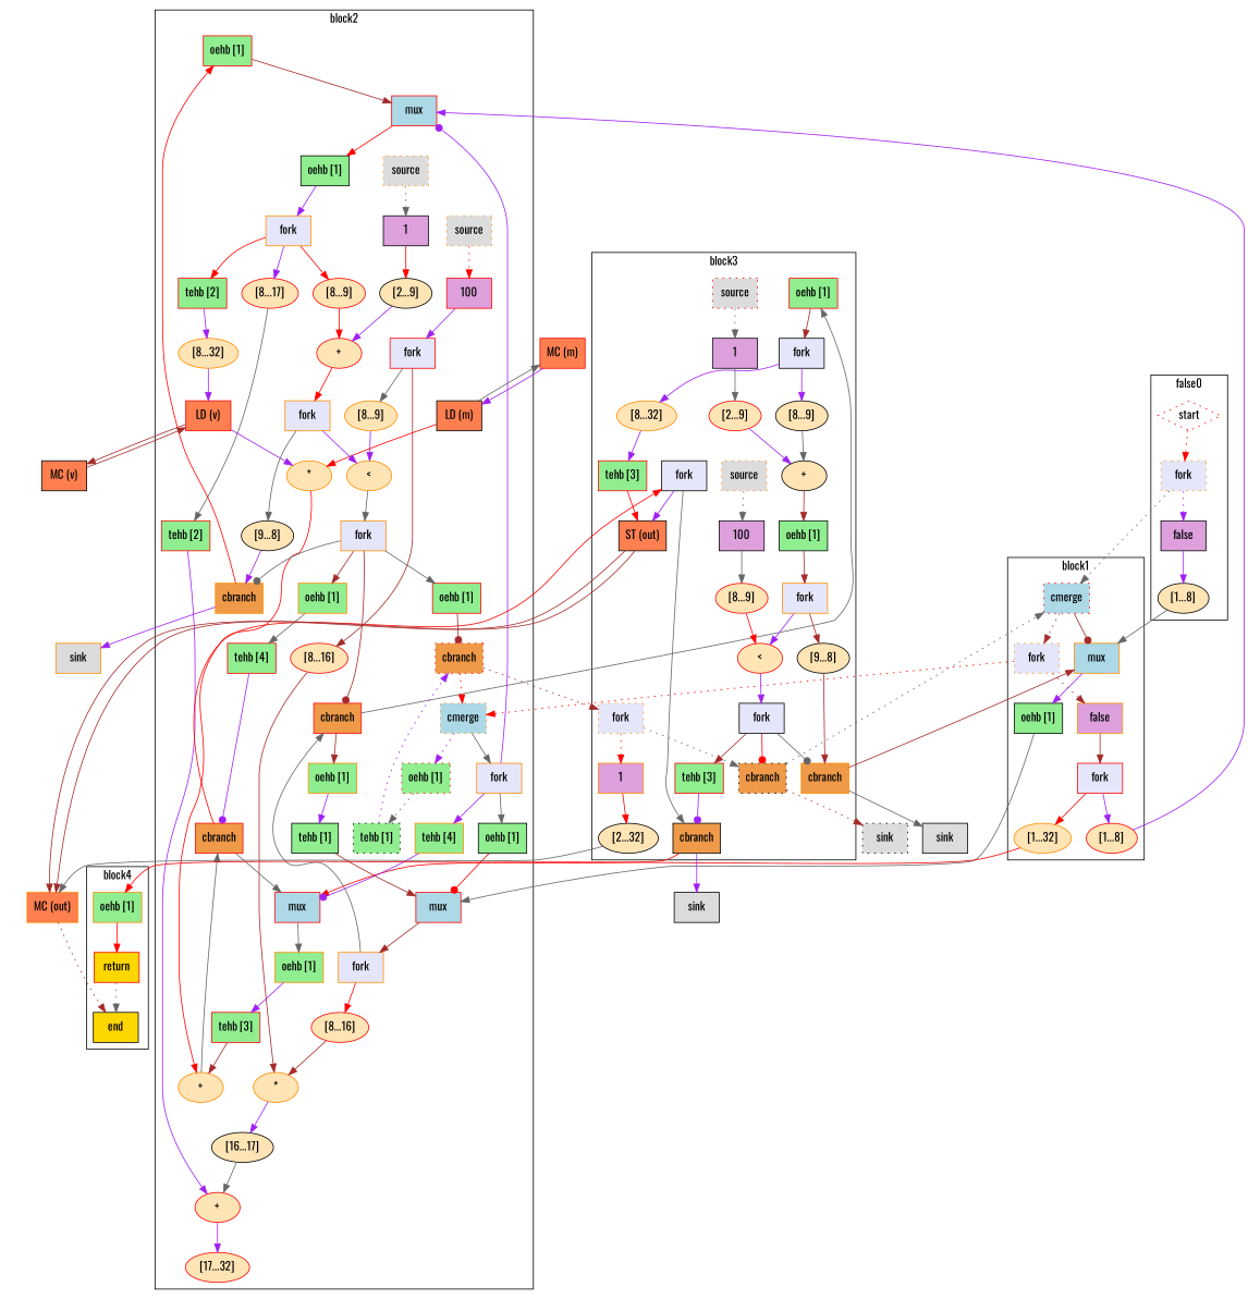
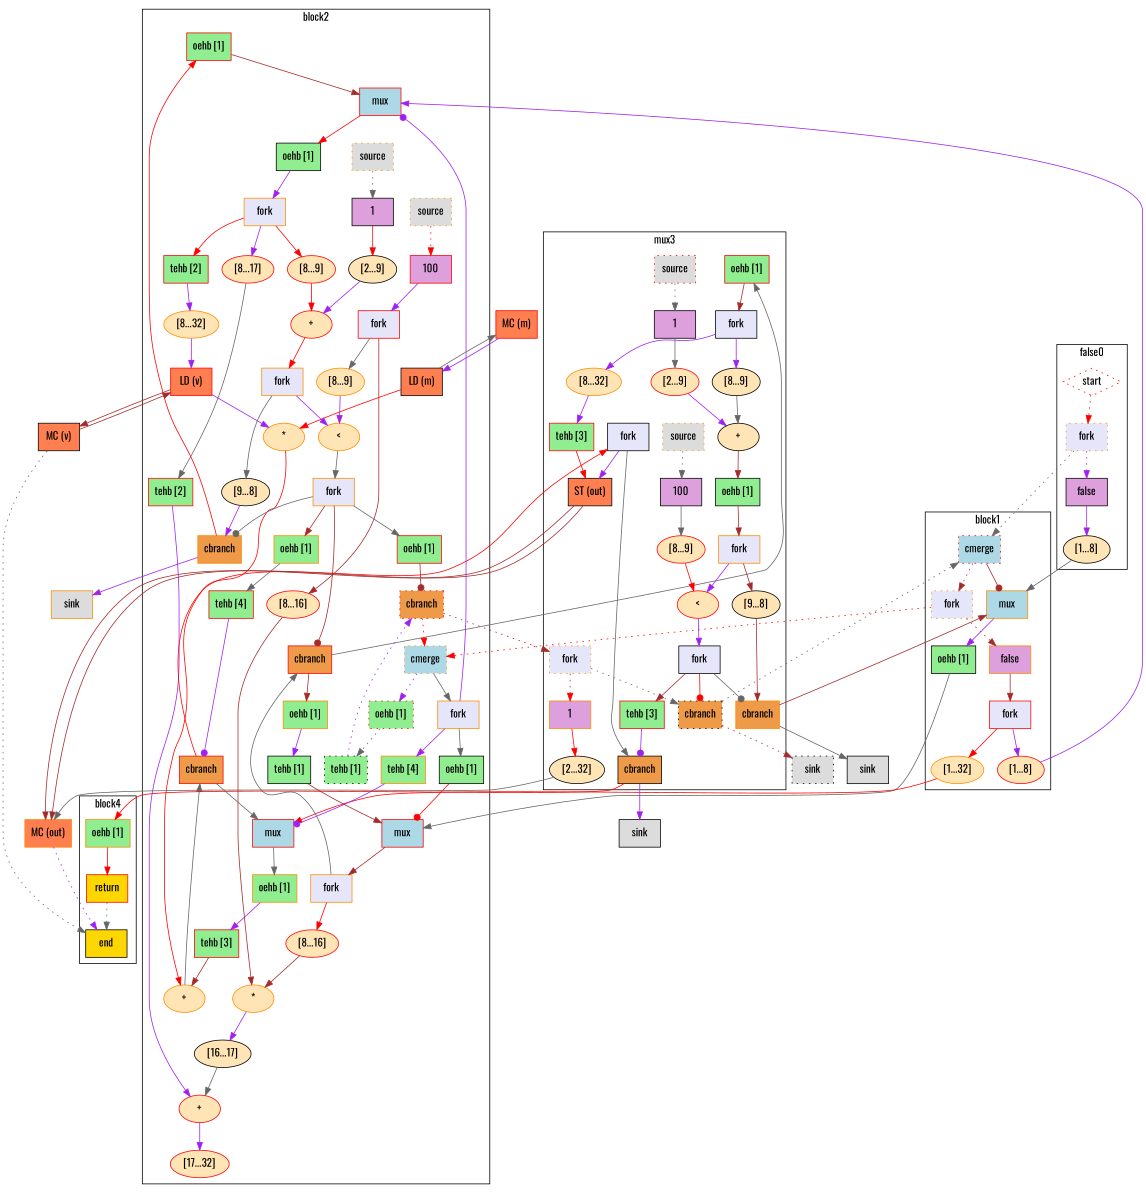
  digraph {
    compound=true
    fontname=Oswald
    splines=spline
    node [color=red fontname=Oswald mlir_op="arith.extsi" shape=box style=filled fillcolor=moccasin]
    edge [arrowhead=normal arrowtail=none color=purple dir=both fontname=Oswald style=solid]
    n1 [label=start mlir_op="handshake.func" shape=diamond style=dotted fillcolor=""]
    n2 [color=darkorange fillcolor=lavender label=fork mlir_op="handshake.fork" style="filled, dotted"]
    n3 [color=black fillcolor=plum label=false mlir_op="handshake.constant"]
    n4 [color=black label="[1...8]" shape=oval]
    n5 [color=darkorange fillcolor=lightblue label=mux mlir_op="handshake.mux"]
    n6 [color=black fillcolor=lightgreen label="oehb [1]" mlir_op="handshake.oehb"]
    n7 [fillcolor=lightblue label=cmerge mlir_op="handshake.control_merge" style="filled, dotted"]
    n8 [color=darkorange fillcolor=lavender label=fork mlir_op="handshake.fork" style="filled, dotted"]
    n9 [color=darkorange fillcolor=plum label=false mlir_op="handshake.constant"]
    n10 [fillcolor=lavender label=fork mlir_op="handshake.fork"]
    n11 [label="[1...8]" shape=oval]
    n12 [color=darkorange label="[1...32]" shape=oval]
    n13 [fillcolor=lightgreen label="oehb [1]" mlir_op="handshake.oehb"]
    n14 [fillcolor=lightblue label=mux mlir_op="handshake.mux"]
    n15 [color=black fillcolor=lightgreen label="oehb [1]" mlir_op="handshake.oehb"]
    n16 [color=darkorange fillcolor=lavender label=fork mlir_op="handshake.fork"]
    n17 [label="[8...17]" shape=oval]
    n18 [label="[8...9]" shape=oval]
    n19 [fillcolor=lightgreen label="tehb [2]" mlir_op="handshake.tehb"]
    n20 [fillcolor=lightgreen label="tehb [2]" mlir_op="handshake.tehb"]
    n21 [label="+" mlir_op="arith.addi" shape=oval]
    n22 [color=darkorange label="[8...32]" shape=oval]
    n23 [fillcolor=coral label="LD (v)" mlir_op="handshake.mc_load"]
    n24 [color=darkorange fillcolor=lightgreen label="tehb [4]" mlir_op="handshake.tehb"]
    n25 [fillcolor=lightblue label=mux mlir_op="handshake.mux"]
    n26 [color=darkorange fillcolor=lightgreen label="oehb [1]" mlir_op="handshake.oehb"]
    n27 [color=black fillcolor=lightgreen label="oehb [1]" mlir_op="handshake.oehb"]
    n28 [fillcolor=lightblue label=mux mlir_op="handshake.mux"]
    n29 [color=darkorange fillcolor=lightgreen label="oehb [1]" mlir_op="handshake.oehb"]
    n30 [color=black fillcolor=lightgreen label="tehb [1]" mlir_op="handshake.tehb"]
    n31 [color=darkorange fillcolor=lavender label=fork mlir_op="handshake.fork"]
    n32 [label="[8...16]" shape=oval]
    n33 [fillcolor=tan2 label=cbranch mlir_op="handshake.cond_br"]
    n34 [color=darkorange label="*" mlir_op="arith.muli" shape=oval]
    n35 [color=darkorange fillcolor=lightblue label=cmerge mlir_op="handshake.control_merge" style="filled, dotted"]
    n36 [color=darkorange fillcolor=lavender label=fork mlir_op="handshake.fork"]
    n37 [fillcolor=lightgreen label="oehb [1]" mlir_op="handshake.oehb" style="filled, dotted"]
    n38 [color=darkorange fillcolor=gainsboro label=source mlir_op="handshake.source" style="filled, dotted"]
    n39 [fillcolor=plum label=100 mlir_op="handshake.constant"]
    n40 [fillcolor=lavender label=fork mlir_op="handshake.fork"]
    n41 [label="[8...16]" shape=oval]
    n42 [color=darkorange label="[8...9]" shape=oval]
    n43 [color=darkorange label="<" mlir_op="arith.cmpi<" shape=oval]
    n44 [color=darkorange fillcolor=gainsboro label=source mlir_op="handshake.source" style="filled, dotted"]
    n45 [color=black fillcolor=plum label=1 mlir_op="handshake.constant"]
    n46 [color=black label="[2...9]" shape=oval]
    n47 [color=darkorange label="*" mlir_op="arith.muli" shape=oval]
    n48 [color=black label="[16...17]" shape=oval]
    n49 [label="+" mlir_op="arith.addi" shape=oval]
    n50 [label="[17...32]" shape=oval]
    n51 [color=black fillcolor=coral label="LD (m)" mlir_op="handshake.mc_load"]
    n52 [color=darkorange label="+" mlir_op="arith.addi" shape=oval]
    n53 [fillcolor=lightgreen label="tehb [3]" mlir_op="handshake.tehb"]
    n54 [fillcolor=tan2 label=cbranch mlir_op="handshake.cond_br"]
    n55 [color=darkorange fillcolor=lavender label=fork mlir_op="handshake.fork"]
    n56 [color=black label="[9...8]" mlir_op="arith.trunci" shape=oval]
    n57 [color=darkorange fillcolor=tan2 label=cbranch mlir_op="handshake.cond_br"]
    n58 [color=darkorange fillcolor=lavender label=fork mlir_op="handshake.fork"]
    n59 [color=darkorange fillcolor=lightgreen label="oehb [1]" mlir_op="handshake.oehb"]
    n60 [fillcolor=lightgreen label="oehb [1]" mlir_op="handshake.oehb"]
    n61 [fillcolor=lightgreen label="tehb [4]" mlir_op="handshake.tehb"]
    n62 [color=black fillcolor=lightgreen label="tehb [1]" mlir_op="handshake.tehb" style="filled, dotted"]
    n63 [fillcolor=tan2 label=cbranch mlir_op="handshake.cond_br" style="filled, dotted"]
    n64 [fillcolor=lightgreen label="oehb [1]" mlir_op="handshake.oehb"]
    n65 [color=black fillcolor=lavender label=fork mlir_op="handshake.fork"]
    n66 [color=black label="[8...9]" shape=oval]
    n67 [color=darkorange label="[8...32]" shape=oval]
    n68 [color=black label="+" mlir_op="arith.addi" shape=oval]
    n69 [fillcolor=lightgreen label="tehb [3]" mlir_op="handshake.tehb"]
    n70 [color=black fillcolor=lavender label=fork mlir_op="handshake.fork"]
    n71 [color=black fillcolor=coral label="ST (out)" mlir_op="handshake.mc_store"]
    n72 [color=black fillcolor=tan2 label=cbranch mlir_op="handshake.cond_br"]
    n73 [color=darkorange fillcolor=lavender label=fork mlir_op="handshake.fork" style="filled, dotted"]
    n74 [color=darkorange fillcolor=plum label=1 mlir_op="handshake.constant"]
    n75 [color=black fillcolor=tan2 label=cbranch mlir_op="handshake.cond_br" style="filled, dotted"]
    n76 [color=black label="[2...32]" shape=oval]
    n77 [color=darkorange fillcolor=gainsboro label=source mlir_op="handshake.source" style="filled, dotted"]
    n78 [color=black fillcolor=plum label=100 mlir_op="handshake.constant"]
    n79 [label="[8...9]" shape=oval]
    n80 [label="<" mlir_op="arith.cmpi<" shape=oval]
    n81 [fillcolor=gainsboro label=source mlir_op="handshake.source" style="filled, dotted"]
    n82 [color=black fillcolor=plum label=1 mlir_op="handshake.constant"]
    n83 [label="[2...9]" shape=oval]
    n84 [color=black fillcolor=lightgreen label="oehb [1]" mlir_op="handshake.oehb"]
    n85 [color=darkorange fillcolor=lavender label=fork mlir_op="handshake.fork"]
    n86 [color=black label="[9...8]" mlir_op="arith.trunci" shape=oval]
    n87 [color=darkorange fillcolor=tan2 label=cbranch mlir_op="handshake.cond_br"]
    n88 [color=black fillcolor=lavender label=fork mlir_op="handshake.fork"]
    n89 [fillcolor=lightgreen label="tehb [3]" mlir_op="handshake.tehb"]
    n90 [color=darkorange fillcolor=lightgreen label="oehb [1]" mlir_op="handshake.oehb"]
    n91 [fillcolor=gold label=return mlir_op="handshake.return"]
    n92 [color=black fillcolor=gold label=end mlir_op="handshake.end"]
    n93 [color=black fillcolor=coral label="MC (v)" mlir_op="handshake.mem_controller"]
    n94 [fillcolor=coral label="MC (m)" mlir_op="handshake.mem_controller"]
    n95 [color=darkorange fillcolor=gainsboro label=sink mlir_op="handshake.sink"]
    n96 [color=darkorange fillcolor=coral label="MC (out)" mlir_op="handshake.mem_controller"]
    n97 [color=black fillcolor=gainsboro label=sink mlir_op="handshake.sink"]
    n98 [color=black fillcolor=gainsboro label=sink mlir_op="handshake.sink" style="filled, dotted"]
    n99 [color=black fillcolor=gainsboro label=sink mlir_op="handshake.sink"]
    subgraph cluster_1 {
      label=false0
      n1
      n2
      n3
      n4
    }
    subgraph cluster_2 {
      label=block1
      n5
      n6
      n7
      n8
      n9
      n10
      n11
      n12
    }
    subgraph cluster_3 {
      label=block2
      n13
      n14
      n15
      n16
      n17
      n18
      n19
      n20
      n21
      n22
      n23
      n24
      n25
      n26
      n27
      n28
      n29
      n30
      n31
      n32
      n33
      n34
      n35
      n36
      n37
      n38
      n39
      n40
      n41
      n42
      n43
      n44
      n45
      n46
      n47
      n48
      n49
      n50
      n51
      n52
      n53
      n54
      n55
      n56
      n57
      n58
      n59
      n60
      n61
      n62
      n63
    }
    subgraph cluster_4 {
-     label=block3
+     label=mux3
      n64
      n65
      n66
      n67
      n68
      n69
      n70
      n71
      n72
      n73
      n74
      n75
      n76
      n77
      n78
      n79
      n80
      n81
      n82
      n83
      n84
      n85
      n86
      n87
      n88
      n89
    }
    subgraph cluster_5 {
      label=block4
      n90
      n91
      n92
    }
    n1 -> n2 [color=red style=dotted]
    n2 -> n3 [style=dotted]
    n2 -> n7 [color=gray40 style=dotted]
    n3 -> n4
    n4 -> n5 [color=gray40]
    n5 -> n6
    n6 -> n28 [color=gray40]
    n7 -> n5 [arrowhead=dot color=brown]
    n7 -> n8 [color=brown style=dotted]
    n8 -> n9 [color=brown style=dotted]
    n8 -> n35 [color=red style=dotted]
    n9 -> n10 [color=brown]
    n10 -> n11
    n10 -> n12 [color=red]
    n11 -> n14
    n12 -> n25 [color=red]
    n13 -> n14 [color=brown]
    n14 -> n15 [color=red]
    n15 -> n16
    n16 -> n17
    n16 -> n18 [color=red]
    n16 -> n19 [color=red]
    n17 -> n20 [color=gray40]
    n18 -> n21 [color=red]
    n19 -> n22
    n20 -> n49
    n21 -> n55 [color=red]
    n22 -> n23
    n23 -> n47
    n23 -> n93 [color=brown]
    n24 -> n25 [arrowhead=dot]
    n25 -> n26 [color=gray40]
    n26 -> n53
    n27 -> n28 [arrowhead=dot color=red]
    n28 -> n31 [color=brown]
    n29 -> n30
    n30 -> n28 [color=brown]
    n31 -> n32 [color=red]
    n31 -> n33 [color=gray40]
    n32 -> n34 [color=brown]
    n33 -> n29 [color=brown]
    n33 -> n64 [color=gray40]
    n34 -> n48
    n35 -> n36 [color=gray40]
    n35 -> n37 [style=dotted]
    n36 -> n14 [arrowhead=dot]
    n36 -> n24
    n36 -> n27 [color=gray40]
    n37 -> n62 [color=gray40 style=dotted]
    n38 -> n39 [color=red style=dotted]
    n39 -> n40
    n40 -> n41 [color=brown]
    n40 -> n42 [color=gray40]
    n41 -> n34 [color=brown]
    n42 -> n43
    n43 -> n58 [color=gray40]
    n44 -> n45 [color=gray40 style=dotted]
    n45 -> n46 [color=red]
    n46 -> n21
    n47 -> n52 [color=red]
    n48 -> n49 [color=gray40]
    n49 -> n50
    n51 -> n47 [color=red]
    n51 -> n94 [color=gray40]
    n52 -> n54 [color=gray40]
    n53 -> n52 [color=brown]
    n54 -> n25 [color=gray40]
    n54 -> n70 [color=red]
    n55 -> n43
    n55 -> n56 [color=gray40]
    n56 -> n57
    n57 -> n13 [color=red]
    n57 -> n95
    n58 -> n33 [arrowhead=dot color=brown]
    n58 -> n57 [arrowhead=dot color=gray40]
    n58 -> n59 [color=brown]
    n58 -> n60 [color=gray40]
    n59 -> n61 [color=gray40]
    n60 -> n63 [arrowhead=dot color=brown]
    n61 -> n54 [arrowhead=dot]
    n62 -> n63 [style=dotted]
    n63 -> n35 [color=red style=dotted]
    n63 -> n73 [color=brown style=dotted]
    n64 -> n65 [color=brown]
    n65 -> n66
    n65 -> n67
    n66 -> n68 [color=gray40]
    n67 -> n69
    n68 -> n84 [color=brown]
    n69 -> n71 [color=red]
    n70 -> n71
    n70 -> n72 [color=gray40]
    n71 -> n96 [color=brown]
    n71 -> n96 [color=brown]
    n72 -> n90 [color=red]
    n72 -> n97
    n73 -> n74 [color=red style=dotted]
    n73 -> n75 [color=gray40 style=dotted]
    n74 -> n76 [color=red]
    n75 -> n7 [color=gray40 style=dotted]
    n75 -> n98 [color=brown style=dotted]
    n76 -> n96 [color=gray40]
    n77 -> n78 [color=gray40 style=dotted]
    n78 -> n79 [color=gray40]
    n79 -> n80 [color=red]
    n80 -> n88
    n81 -> n82 [color=gray40 style=dotted]
    n82 -> n83 [color=gray40]
    n83 -> n68
    n84 -> n85 [color=brown]
    n85 -> n80
    n85 -> n86 [color=brown]
    n86 -> n87 [color=brown]
    n87 -> n5 [color=brown]
    n87 -> n99 [color=gray40]
    n88 -> n75 [arrowhead=dot color=red]
    n88 -> n87 [arrowhead=dot color=gray40]
    n88 -> n89 [color=brown]
    n89 -> n72 [arrowhead=dot]
    n90 -> n91 [color=red]
    n91 -> n92 [color=gray40 style=dotted]
    n93 -> n23 [color=brown]
+   n93 -> n92 [color=gray40 style=dotted]
    n94 -> n51
-   n96 -> n92 [color=brown style=dotted]
+   n96 -> n92 [style=dotted]
  }
